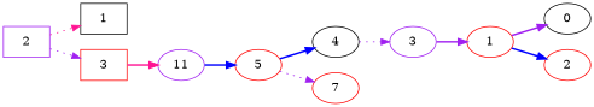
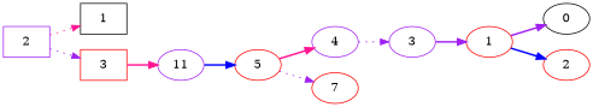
  digraph {
    rankdir=LR
    node [color=red shape=ellipse]
    edge [color=purple style=bold]
    n1 [color=purple label=2 shape=box]
    n2 [color=black label=1 shape=box]
    n3 [label=3 shape=box]
    n4 [color=purple label=11]
    n5 [label=5]
-   n6 [color=black label=4]
+   n6 [color=purple label=4]
    n7 [label=7]
    n8 [color=purple label=3]
    n9 [label=1]
    n10 [color=black label=0]
    n11 [label=2]
    n1 -> n2 [color=deeppink style=dotted]
    n1 -> n3 [style=dotted]
    n3 -> n4 [color=deeppink]
    n4 -> n5 [color=blue]
-   n5 -> n6 [color=blue]
+   n5 -> n6 [color=deeppink]
    n5 -> n7 [style=dotted]
    n6 -> n8 [style=dotted]
    n8 -> n9
    n9 -> n10
    n9 -> n11 [color=blue]
  }
